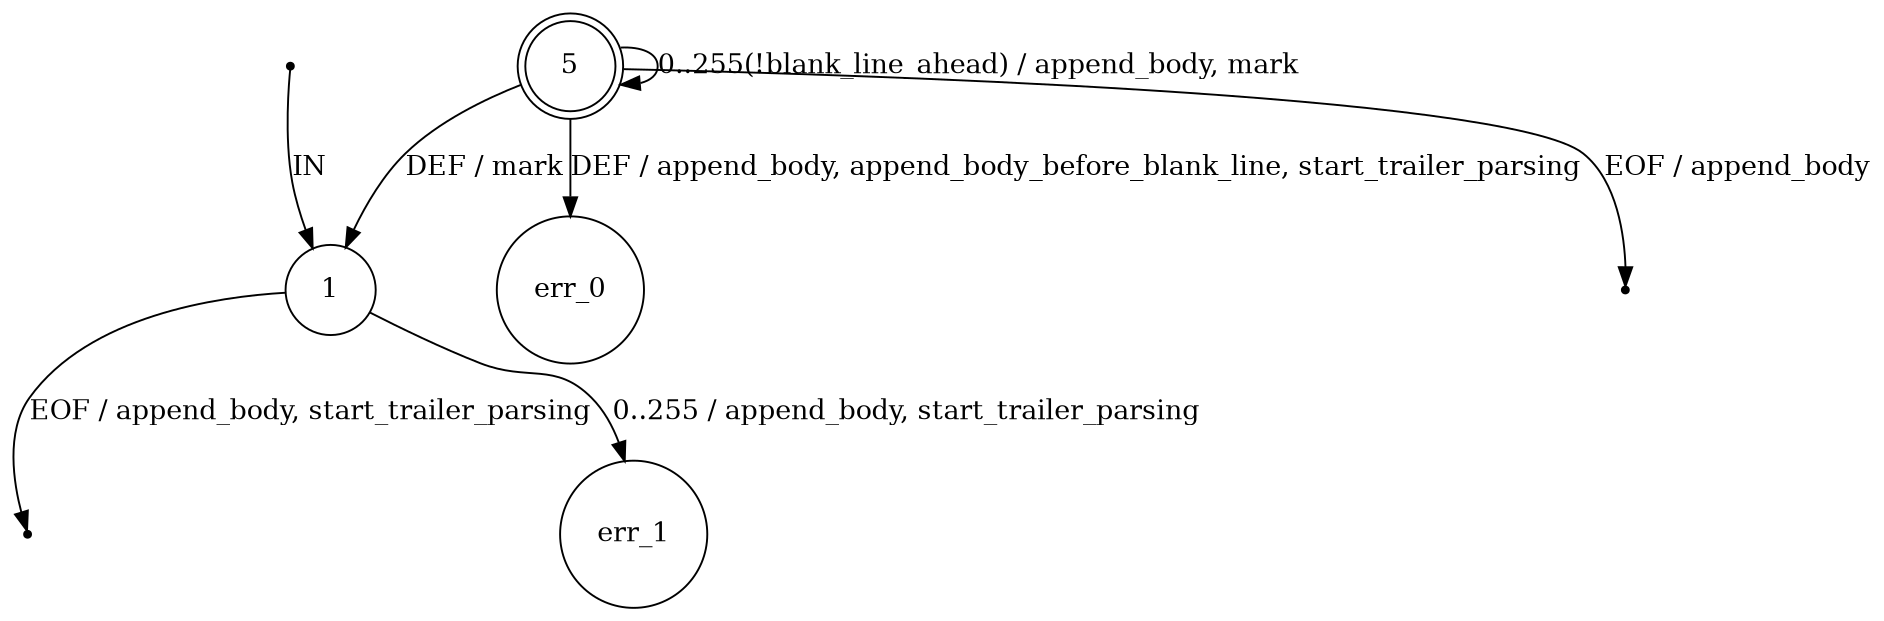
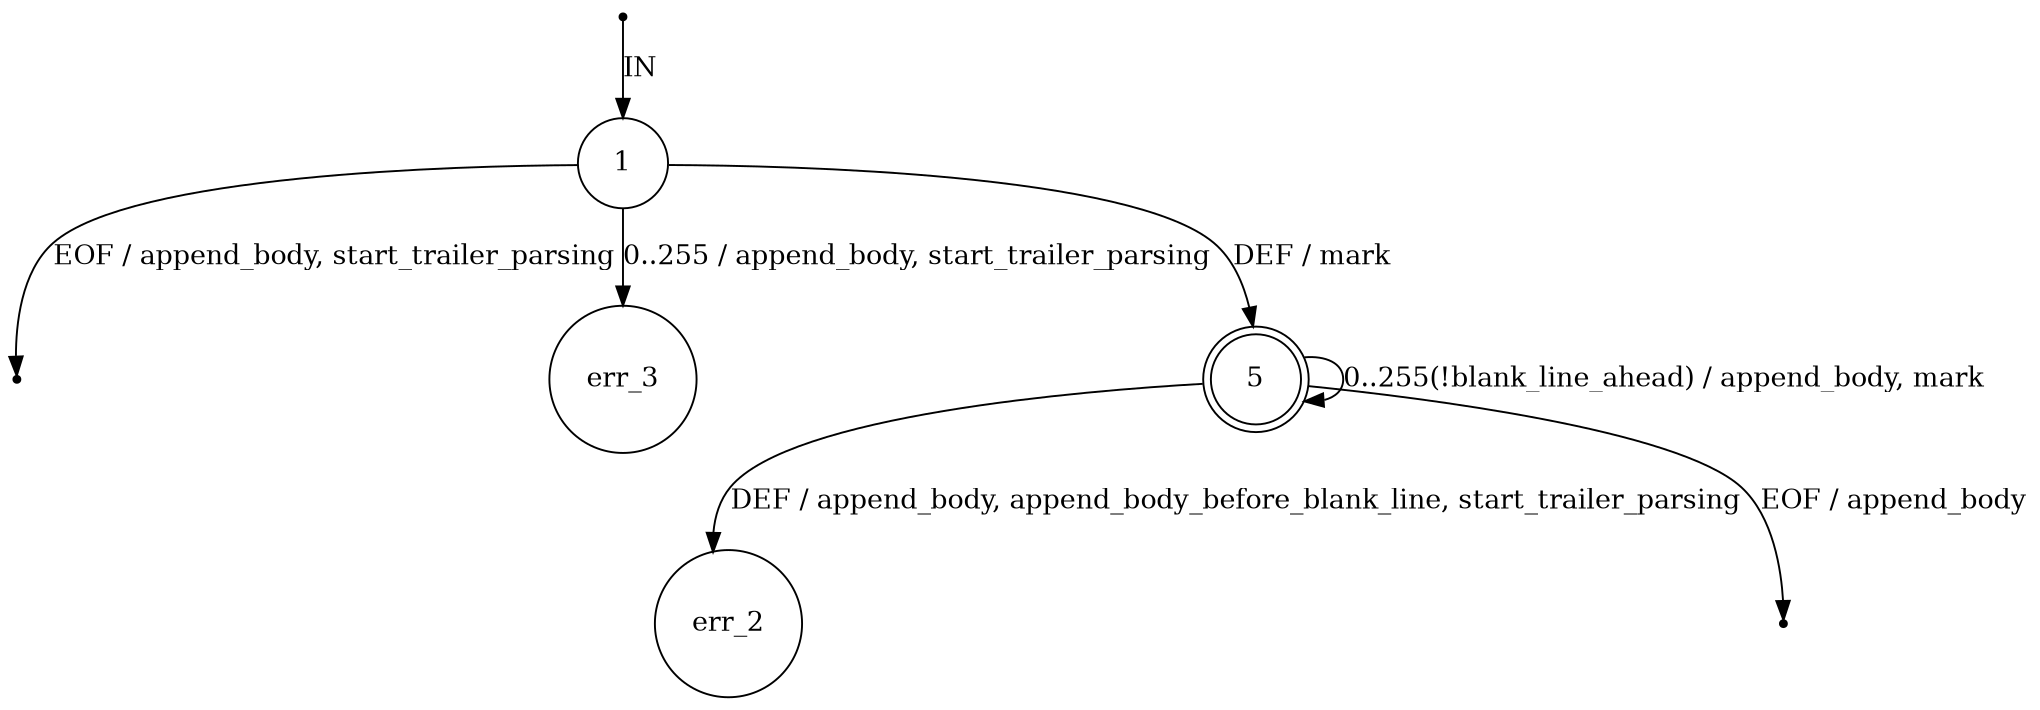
  digraph {
    rankdir=TB
    node [shape=circle]
    1 [fixedsize=true height=0.65]
    ENTRY [shape=point]
    eof_1 [shape=point]
-   err_1 [height=0.2]
+   err_1 [height=0.2 label=err_3]
    n5 [fixedsize=true height=0.65 label=5 shape=doublecircle]
-   err_2 [height=0.2 label=err_0]
+   err_2 [height=0.2]
    eof_2 [shape=point]
    1 -> eof_1 [label="EOF / append_body, start_trailer_parsing"]
    1 -> err_1 [label="0..255 / append_body, start_trailer_parsing"]
-   n5 -> 1 [label="DEF / mark"]
+   1 -> n5 [label="DEF / mark"]
    ENTRY -> 1 [label=IN]
    n5 -> n5 [label="0..255(!blank_line_ahead) / append_body, mark"]
    n5 -> err_2 [label="DEF / append_body, append_body_before_blank_line, start_trailer_parsing"]
    n5 -> eof_2 [label="EOF / append_body"]
  }
